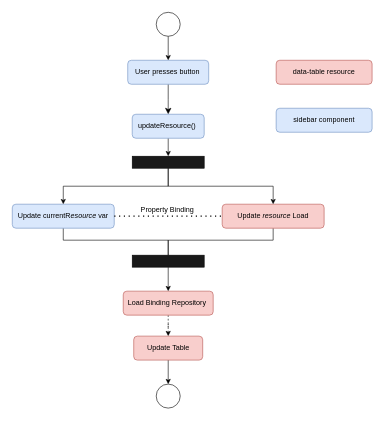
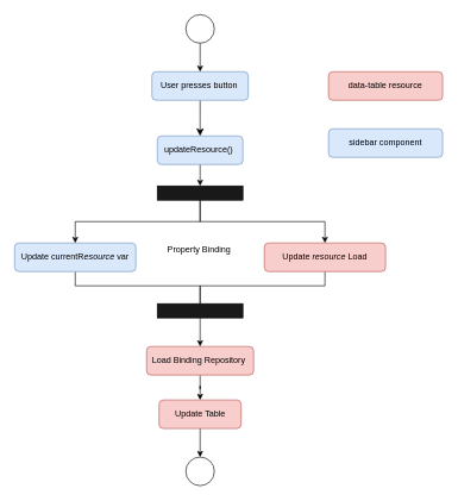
  <mxCell id="0" />
  <mxCell id="1" parent="0" />
  <mxCell id="2" value="" style="rounded=0;html=1;jettySize=auto;orthogonalLoop=1;fontSize=11;endArrow=classic;endFill=1;endSize=8;strokeWidth=1;shadow=0;labelBackgroundColor=none;edgeStyle=orthogonalEdgeStyle;" parent="1" source="3" edge="1"><mxGeometry relative="1" as="geometry"><mxPoint x="280" y="190" as="targetPoint" /></mxGeometry></mxCell>
  <mxCell id="3" value="User presses button&amp;nbsp;" style="rounded=1;whiteSpace=wrap;html=1;fontSize=12;glass=0;strokeWidth=1;shadow=0;fillColor=#dae8fc;strokeColor=#6c8ebf;" parent="1" vertex="1"><mxGeometry x="212.5" y="100" width="135" height="40" as="geometry" /></mxCell>
  <mxCell id="4" style="edgeStyle=orthogonalEdgeStyle;rounded=0;orthogonalLoop=1;jettySize=auto;html=1;exitX=0.5;exitY=1;exitDx=0;exitDy=0;entryX=0.5;entryY=0;entryDx=0;entryDy=0;" edge="1" parent="1" source="5" target="18"><mxGeometry relative="1" as="geometry" /></mxCell>
  <mxCell id="5" value="updateResource()&amp;nbsp;" style="rounded=1;whiteSpace=wrap;html=1;fontSize=12;glass=0;strokeWidth=1;shadow=0;fillColor=#dae8fc;strokeColor=#6c8ebf;" parent="1" vertex="1"><mxGeometry x="220" y="190" width="120" height="40" as="geometry" /></mxCell>
- <mxCell id="6" style="edgeStyle=orthogonalEdgeStyle;rounded=0;orthogonalLoop=1;jettySize=auto;html=1;entryX=0.5;entryY=0;entryDx=0;entryDy=0;endArrow=classic;endFill=1;dashed=1;" edge="1" parent="1" source="7" target="24"><mxGeometry relative="1" as="geometry" /></mxCell>
+ <mxCell id="6" style="edgeStyle=orthogonalEdgeStyle;rounded=0;orthogonalLoop=1;jettySize=auto;html=1;entryX=0.5;entryY=0;entryDx=0;entryDy=0;endArrow=classic;endFill=1;" edge="1" parent="1" source="7" target="24"><mxGeometry relative="1" as="geometry" /></mxCell>
  <mxCell id="7" value="Load Binding Repository&amp;nbsp;" style="rounded=1;whiteSpace=wrap;html=1;fontSize=12;glass=0;strokeWidth=1;shadow=0;fillColor=#f8cecc;strokeColor=#b85450;" parent="1" vertex="1"><mxGeometry x="205" y="485" width="150" height="40" as="geometry" /></mxCell>
  <mxCell id="8" style="edgeStyle=orthogonalEdgeStyle;rounded=0;orthogonalLoop=1;jettySize=auto;html=1;exitX=0.5;exitY=1;exitDx=0;exitDy=0;entryX=0.5;entryY=0;entryDx=0;entryDy=0;endArrow=none;endFill=0;" edge="1" parent="1" source="9" target="20"><mxGeometry relative="1" as="geometry"><Array as="points"><mxPoint x="105" y="400" /><mxPoint x="280" y="400" /></Array></mxGeometry></mxCell>
  <mxCell id="9" value="Update currentR&lt;i&gt;esource &lt;/i&gt;var" style="rounded=1;whiteSpace=wrap;html=1;fontSize=12;glass=0;strokeWidth=1;shadow=0;fillColor=#dae8fc;strokeColor=#6c8ebf;" parent="1" vertex="1"><mxGeometry x="20" y="340" width="170" height="40" as="geometry" /></mxCell>
  <mxCell id="10" value="data-table resource" style="rounded=1;whiteSpace=wrap;html=1;fontSize=12;glass=0;strokeWidth=1;shadow=0;fillColor=#f8cecc;strokeColor=#b85450;" vertex="1" parent="1"><mxGeometry x="460" y="100" width="160" height="40" as="geometry" /></mxCell>
  <mxCell id="11" value="sidebar component" style="rounded=1;whiteSpace=wrap;html=1;fontSize=12;glass=0;strokeWidth=1;shadow=0;fillColor=#dae8fc;strokeColor=#6c8ebf;" vertex="1" parent="1"><mxGeometry x="460" y="180" width="160" height="40" as="geometry" /></mxCell>
  <mxCell id="12" style="edgeStyle=orthogonalEdgeStyle;rounded=0;orthogonalLoop=1;jettySize=auto;html=1;exitX=0.5;exitY=1;exitDx=0;exitDy=0;entryX=0.5;entryY=0;entryDx=0;entryDy=0;endArrow=none;endFill=0;" edge="1" parent="1" source="13" target="20"><mxGeometry relative="1" as="geometry"><Array as="points"><mxPoint x="455" y="400" /><mxPoint x="280" y="400" /></Array></mxGeometry></mxCell>
  <mxCell id="13" value="Update &lt;i&gt;resource &lt;/i&gt;Load" style="rounded=1;whiteSpace=wrap;html=1;fontSize=12;glass=0;strokeWidth=1;shadow=0;fillColor=#f8cecc;strokeColor=#b85450;" vertex="1" parent="1"><mxGeometry x="370" y="340" width="170" height="40" as="geometry" /></mxCell>
- <mxCell id="14" value="" style="endArrow=none;dashed=1;html=1;dashPattern=1 3;strokeWidth=2;entryX=0;entryY=0.5;entryDx=0;entryDy=0;exitX=1;exitY=0.5;exitDx=0;exitDy=0;" edge="1" parent="1" source="9" target="13"><mxGeometry width="50" height="50" relative="1" as="geometry"><mxPoint x="190" y="480" as="sourcePoint" /><mxPoint x="240" y="430" as="targetPoint" /></mxGeometry></mxCell>
  <mxCell id="15" value="Property Binding&amp;nbsp;" style="text;html=1;align=center;verticalAlign=middle;resizable=0;points=[];autosize=1;strokeColor=none;fillColor=none;" vertex="1" parent="1"><mxGeometry x="225" y="340" width="110" height="20" as="geometry" /></mxCell>
  <mxCell id="16" style="edgeStyle=orthogonalEdgeStyle;rounded=0;orthogonalLoop=1;jettySize=auto;html=1;exitX=0.5;exitY=1;exitDx=0;exitDy=0;" edge="1" parent="1" source="18" target="9"><mxGeometry relative="1" as="geometry" /></mxCell>
  <mxCell id="17" style="edgeStyle=orthogonalEdgeStyle;rounded=0;orthogonalLoop=1;jettySize=auto;html=1;exitX=0.5;exitY=1;exitDx=0;exitDy=0;entryX=0.5;entryY=0;entryDx=0;entryDy=0;" edge="1" parent="1" source="18" target="13"><mxGeometry relative="1" as="geometry" /></mxCell>
  <mxCell id="18" value="" style="rounded=0;whiteSpace=wrap;html=1;fillColor=#191919;" vertex="1" parent="1"><mxGeometry x="220" y="260" width="120" height="20" as="geometry" /></mxCell>
  <mxCell id="19" style="edgeStyle=orthogonalEdgeStyle;rounded=0;orthogonalLoop=1;jettySize=auto;html=1;exitX=0.5;exitY=1;exitDx=0;exitDy=0;" edge="1" parent="1" source="20" target="7"><mxGeometry relative="1" as="geometry" /></mxCell>
  <mxCell id="20" value="" style="rounded=0;whiteSpace=wrap;html=1;fillColor=#191919;" vertex="1" parent="1"><mxGeometry x="220" y="425" width="120" height="20" as="geometry" /></mxCell>
  <mxCell id="21" style="edgeStyle=orthogonalEdgeStyle;rounded=0;orthogonalLoop=1;jettySize=auto;html=1;exitX=0.5;exitY=1;exitDx=0;exitDy=0;entryX=0.5;entryY=0;entryDx=0;entryDy=0;endArrow=classic;endFill=1;" edge="1" parent="1" source="22" target="3"><mxGeometry relative="1" as="geometry" /></mxCell>
  <mxCell id="22" value="" style="ellipse;whiteSpace=wrap;html=1;aspect=fixed;" vertex="1" parent="1"><mxGeometry x="260" width="40" height="40" as="geometry" y="20" /></mxCell>
  <mxCell id="23" style="edgeStyle=orthogonalEdgeStyle;rounded=0;orthogonalLoop=1;jettySize=auto;html=1;exitX=0.5;exitY=1;exitDx=0;exitDy=0;endArrow=classic;endFill=1;" edge="1" parent="1" source="24" target="25"><mxGeometry relative="1" as="geometry"><mxPoint x="280" y="640" as="targetPoint" /></mxGeometry></mxCell>
  <mxCell id="24" value="Update Table" style="rounded=1;whiteSpace=wrap;html=1;fontSize=12;glass=0;strokeWidth=1;shadow=0;fillColor=#f8cecc;strokeColor=#b85450;" vertex="1" parent="1"><mxGeometry x="222.5" y="560" width="115" height="40" as="geometry" /></mxCell>
  <mxCell id="25" value="" style="ellipse;whiteSpace=wrap;html=1;" vertex="1" parent="1"><mxGeometry x="260" y="640" width="40" height="40" as="geometry" /></mxCell>
